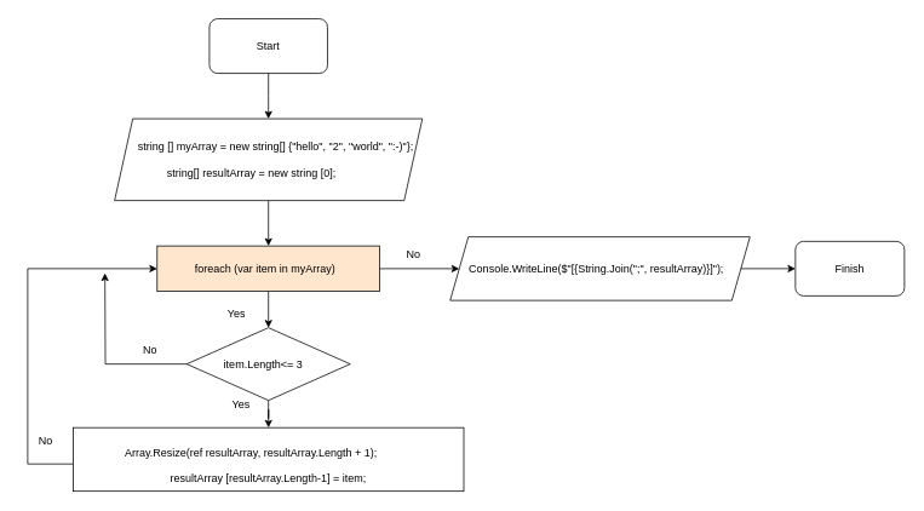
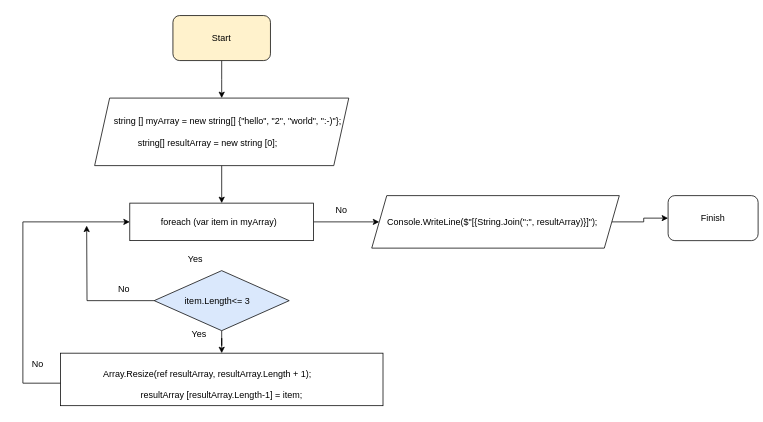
  <mxCell id="0" />
  <mxCell id="1" parent="0" />
  <mxCell id="2" style="edgeStyle=orthogonalEdgeStyle;rounded=0;orthogonalLoop=1;jettySize=auto;html=1;exitX=0.5;exitY=1;exitDx=0;exitDy=0;" edge="1" parent="1" source="3"><mxGeometry relative="1" as="geometry"><mxPoint x="295" y="130" as="targetPoint" /></mxGeometry></mxCell>
- <mxCell id="3" value="Start" style="rounded=1;whiteSpace=wrap;html=1;" vertex="1" parent="1"><mxGeometry x="230" y="20" width="130" height="60" as="geometry" /></mxCell>
+ <mxCell id="3" value="Start" style="rounded=1;whiteSpace=wrap;html=1;fillColor=#fff2cc;" vertex="1" parent="1"><mxGeometry x="230" y="20" width="130" height="60" as="geometry" /></mxCell>
  <mxCell id="4" value="" style="edgeStyle=orthogonalEdgeStyle;rounded=0;orthogonalLoop=1;jettySize=auto;html=1;" edge="1" parent="1" source="6" target="8"><mxGeometry relative="1" as="geometry" /></mxCell>
  <mxCell id="5" style="edgeStyle=orthogonalEdgeStyle;rounded=0;orthogonalLoop=1;jettySize=auto;html=1;exitX=1;exitY=0.5;exitDx=0;exitDy=0;" edge="1" parent="1" source="8" target="10"><mxGeometry relative="1" as="geometry"><Array as="points"><mxPoint x="505" y="295" /><mxPoint x="505" y="295" /></Array></mxGeometry></mxCell>
  <mxCell id="6" value="&lt;p style=&quot;margin-left:-1.0cm;line-height:150%&quot; class=&quot;Bodytext2&quot;&gt;&amp;nbsp; &amp;nbsp; &amp;nbsp; &amp;nbsp; &amp;nbsp; &amp;nbsp; &amp;nbsp; &amp;nbsp; string [] myArray = new string[] {&quot;hello&quot;, &quot;2&quot;, &quot;world&quot;, &quot;:-)&quot;};&lt;/p&gt;&lt;p style=&quot;margin-left:-1.0cm;line-height:150%&quot; class=&quot;Bodytext2&quot;&gt;&lt;span style=&quot;background-color: transparent;&quot;&gt;string[] resultArray =&amp;nbsp;&lt;/span&gt;&lt;span style=&quot;background-color: transparent;&quot;&gt;new string [0];&lt;/span&gt;&lt;/p&gt;&lt;p style=&quot;margin-left:-1.0cm;line-height:150%;background:transparent&quot; class=&quot;Bodytext2&quot;&gt;&lt;span&gt;&lt;/span&gt;&lt;/p&gt;" style="shape=parallelogram;perimeter=parallelogramPerimeter;whiteSpace=wrap;html=1;fixedSize=1;" vertex="1" parent="1"><mxGeometry x="125.63" y="130" width="338.75" height="90" as="geometry" /></mxCell>
- <mxCell id="7" value="" style="edgeStyle=orthogonalEdgeStyle;rounded=0;orthogonalLoop=1;jettySize=auto;html=1;" edge="1" parent="1" source="8" target="14"><mxGeometry relative="1" as="geometry" /></mxCell>
- <mxCell id="8" value="&lt;p style=&quot;margin-left:-1.0cm;line-height:150%;background:transparent&quot; class=&quot;Bodytext2&quot;&gt;&amp;nbsp; &amp;nbsp; &amp;nbsp; &amp;nbsp; &amp;nbsp;foreach (var item in myArray)&lt;/p&gt;" style="whiteSpace=wrap;html=1;fillColor=#ffe6cc;" vertex="1" parent="1"><mxGeometry x="172.5" y="270" width="245" height="50" as="geometry" /></mxCell>
+ <mxCell id="8" value="&lt;p style=&quot;margin-left:-1.0cm;line-height:150%;background:transparent&quot; class=&quot;Bodytext2&quot;&gt;&amp;nbsp; &amp;nbsp; &amp;nbsp; &amp;nbsp; &amp;nbsp;foreach (var item in myArray)&lt;/p&gt;" style="whiteSpace=wrap;html=1;" vertex="1" parent="1"><mxGeometry x="172.5" y="270" width="245" height="50" as="geometry" /></mxCell>
  <mxCell id="9" value="" style="edgeStyle=orthogonalEdgeStyle;rounded=0;orthogonalLoop=1;jettySize=auto;html=1;" edge="1" parent="1" source="10" target="11"><mxGeometry relative="1" as="geometry" /></mxCell>
  <mxCell id="10" value="&lt;p style=&quot;margin-left:-1.0cm;line-height:150%;background:transparent&quot; class=&quot;Bodytext2&quot;&gt;&amp;nbsp; &amp;nbsp; &amp;nbsp; &amp;nbsp; &amp;nbsp;&lt;span style=&quot;background-color: transparent;&quot;&gt;Console.WriteLine($&quot;[{String.Join(&quot;;&quot;, resultArray)}]&quot;);&lt;/span&gt;&lt;/p&gt;&lt;p style=&quot;margin-left:-1.0cm;line-height:150%;background:transparent&quot; class=&quot;Bodytext2&quot;&gt;&lt;span&gt;&lt;/span&gt;&lt;/p&gt;" style="shape=parallelogram;perimeter=parallelogramPerimeter;whiteSpace=wrap;html=1;fixedSize=1;" vertex="1" parent="1"><mxGeometry x="495" y="260" width="330" height="70" as="geometry" /></mxCell>
- <mxCell id="11" value="Finish" style="rounded=1;whiteSpace=wrap;html=1;" vertex="1" parent="1"><mxGeometry x="875" y="265" width="120" height="60" as="geometry" /></mxCell>
+ <mxCell id="11" value="Finish" style="rounded=1;whiteSpace=wrap;html=1;" vertex="1" parent="1"><mxGeometry x="890" y="260" width="120" height="60" as="geometry" /></mxCell>
  <mxCell id="12" value="" style="edgeStyle=orthogonalEdgeStyle;rounded=0;orthogonalLoop=1;jettySize=auto;html=1;" edge="1" parent="1" source="14" target="15"><mxGeometry relative="1" as="geometry" /></mxCell>
  <mxCell id="13" style="edgeStyle=orthogonalEdgeStyle;rounded=0;orthogonalLoop=1;jettySize=auto;html=1;exitX=0;exitY=0.5;exitDx=0;exitDy=0;" edge="1" parent="1" source="14"><mxGeometry relative="1" as="geometry"><mxPoint x="115" y="300" as="targetPoint" /></mxGeometry></mxCell>
- <mxCell id="14" value="&lt;p style=&quot;margin-left:-1.0cm;line-height:150%;background:transparent&quot; class=&quot;Bodytext2&quot;&gt;&lt;span lang=&quot;EN-US&quot;&gt;&amp;nbsp; &amp;nbsp; &amp;nbsp; &amp;nbsp; item.Length&amp;lt;= 3&lt;/span&gt;&lt;/p&gt;" style="rhombus;whiteSpace=wrap;html=1;" vertex="1" parent="1"><mxGeometry x="205" y="360" width="180" height="80" as="geometry" /></mxCell>
+ <mxCell id="14" value="&lt;p style=&quot;margin-left:-1.0cm;line-height:150%;background:transparent&quot; class=&quot;Bodytext2&quot;&gt;&lt;span lang=&quot;EN-US&quot;&gt;&amp;nbsp; &amp;nbsp; &amp;nbsp; &amp;nbsp; item.Length&amp;lt;= 3&lt;/span&gt;&lt;/p&gt;" style="rhombus;whiteSpace=wrap;html=1;fillColor=#dae8fc;" vertex="1" parent="1"><mxGeometry x="205" y="360" width="180" height="80" as="geometry" /></mxCell>
  <mxCell id="15" value="&lt;p style=&quot;margin-left:-1.0cm;line-height:150%;background:transparent&quot; class=&quot;Bodytext2&quot;&gt;Array.Resize(ref resultArray, resultArray.Length + 1);&lt;/p&gt;&lt;span style=&quot;background-color: transparent;&quot;&gt;resultArray&amp;nbsp;&lt;/span&gt;&lt;span style=&quot;background-color: transparent;&quot;&gt;[resultArray.Length-1] = item;&lt;/span&gt;&lt;span style=&quot;background-color: transparent;&quot;&gt;&lt;br&gt;&lt;/span&gt;" style="whiteSpace=wrap;html=1;" vertex="1" parent="1"><mxGeometry x="80" y="470" width="430" height="70" as="geometry" /></mxCell>
  <mxCell id="16" value="Yes" style="text;html=1;strokeColor=none;fillColor=none;align=center;verticalAlign=middle;whiteSpace=wrap;rounded=0;" vertex="1" parent="1"><mxGeometry x="230" y="330" width="60" height="30" as="geometry" /></mxCell>
  <mxCell id="17" value="Yes" style="text;html=1;strokeColor=none;fillColor=none;align=center;verticalAlign=middle;whiteSpace=wrap;rounded=0;" vertex="1" parent="1"><mxGeometry x="235" y="430" width="60" height="30" as="geometry" /></mxCell>
  <mxCell id="18" value="" style="endArrow=classic;html=1;rounded=0;entryX=0;entryY=0.5;entryDx=0;entryDy=0;" edge="1" parent="1" target="8"><mxGeometry width="50" height="50" relative="1" as="geometry"><mxPoint x="80" y="510" as="sourcePoint" /><mxPoint x="30" y="290" as="targetPoint" /><Array as="points"><mxPoint x="30" y="510" /><mxPoint x="30" y="295" /></Array></mxGeometry></mxCell>
  <mxCell id="19" value="No" style="text;html=1;strokeColor=none;fillColor=none;align=center;verticalAlign=middle;whiteSpace=wrap;rounded=0;" vertex="1" parent="1"><mxGeometry x="135" y="370" width="60" height="30" as="geometry" /></mxCell>
  <mxCell id="20" value="No" style="text;html=1;strokeColor=none;fillColor=none;align=center;verticalAlign=middle;whiteSpace=wrap;rounded=0;" vertex="1" parent="1"><mxGeometry x="20" y="470" width="60" height="30" as="geometry" /></mxCell>
  <mxCell id="21" value="No" style="text;html=1;strokeColor=none;fillColor=none;align=center;verticalAlign=middle;whiteSpace=wrap;rounded=0;" vertex="1" parent="1"><mxGeometry x="425" y="265" width="60" height="30" as="geometry" /></mxCell>
